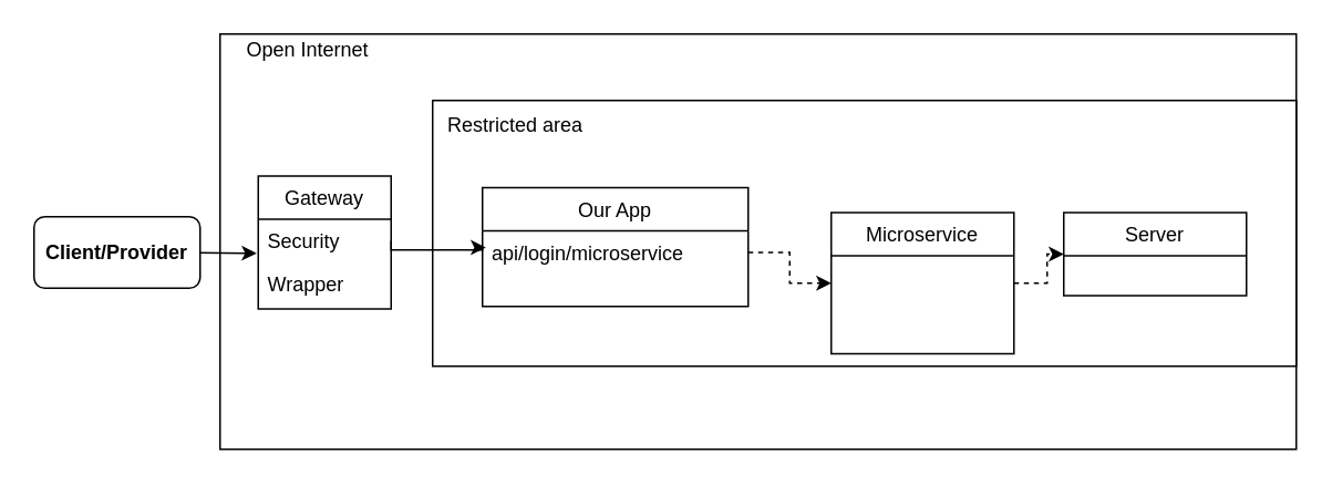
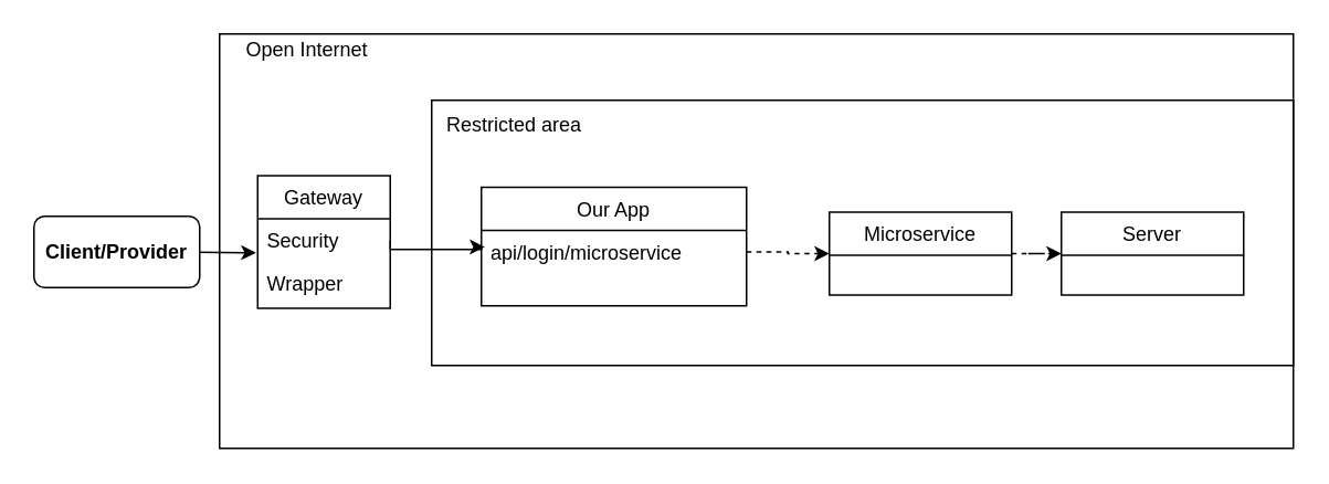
  <mxCell id="0" />
  <mxCell id="1" parent="0" />
  <mxCell id="2" value="" style="rounded=0;whiteSpace=wrap;html=1;" vertex="1" parent="1"><mxGeometry x="132" y="20" width="648" height="250" as="geometry" /></mxCell>
  <mxCell id="3" value="" style="rounded=0;whiteSpace=wrap;html=1;" vertex="1" parent="1"><mxGeometry x="260" y="60" width="520" height="160" as="geometry" /></mxCell>
  <mxCell id="4" style="edgeStyle=orthogonalEdgeStyle;rounded=0;orthogonalLoop=1;jettySize=auto;html=1;entryX=-0.012;entryY=0.788;entryDx=0;entryDy=0;entryPerimeter=0;" edge="1" parent="1" target="7"><mxGeometry relative="1" as="geometry"><mxPoint x="103" y="151.5" as="sourcePoint" /></mxGeometry></mxCell>
  <mxCell id="5" value="&lt;b&gt;Client/Provider&lt;/b&gt;" style="rounded=1;whiteSpace=wrap;html=1;" vertex="1" parent="1"><mxGeometry x="20" y="130" width="100" height="43" as="geometry" /></mxCell>
  <mxCell id="6" value="Gateway" style="swimlane;fontStyle=0;align=center;verticalAlign=top;childLayout=stackLayout;horizontal=1;startSize=26;horizontalStack=0;resizeParent=1;resizeLast=0;collapsible=1;marginBottom=0;rounded=0;shadow=0;strokeWidth=1;" vertex="1" parent="1"><mxGeometry x="155" y="105.5" width="80" height="80" as="geometry"><mxRectangle x="550" y="140" width="160" height="26" as="alternateBounds" /></mxGeometry></mxCell>
  <mxCell id="7" value="Security" style="text;align=left;verticalAlign=top;spacingLeft=4;spacingRight=4;overflow=hidden;rotatable=0;points=[[0,0.5],[1,0.5]];portConstraint=eastwest;" vertex="1" parent="6"><mxGeometry y="26" width="80" height="26" as="geometry" /></mxCell>
  <mxCell id="8" value="Wrapper" style="text;align=left;verticalAlign=top;spacingLeft=4;spacingRight=4;overflow=hidden;rotatable=0;points=[[0,0.5],[1,0.5]];portConstraint=eastwest;rounded=0;shadow=0;html=0;" vertex="1" parent="6"><mxGeometry y="52" width="80" height="26" as="geometry" /></mxCell>
  <mxCell id="9" value="Our App" style="swimlane;fontStyle=0;align=center;verticalAlign=top;childLayout=stackLayout;horizontal=1;startSize=26;horizontalStack=0;resizeParent=1;resizeLast=0;collapsible=1;marginBottom=0;rounded=0;shadow=0;strokeWidth=1;" vertex="1" parent="1"><mxGeometry x="290" y="112.5" width="160" height="71.5" as="geometry"><mxRectangle x="550" y="140" width="160" height="26" as="alternateBounds" /></mxGeometry></mxCell>
  <mxCell id="10" value="api/login/microservice" style="text;align=left;verticalAlign=top;spacingLeft=4;spacingRight=4;overflow=hidden;rotatable=0;points=[[0,0.5],[1,0.5]];portConstraint=eastwest;" vertex="1" parent="9"><mxGeometry y="26" width="160" height="26" as="geometry" /></mxCell>
  <mxCell id="11" style="edgeStyle=orthogonalEdgeStyle;rounded=0;orthogonalLoop=1;jettySize=auto;html=1;dashed=1;" edge="1" parent="1" source="12" target="13"><mxGeometry relative="1" as="geometry" /></mxCell>
- <mxCell id="12" value="Microservice" style="swimlane;fontStyle=0;align=center;verticalAlign=top;childLayout=stackLayout;horizontal=1;startSize=26;horizontalStack=0;resizeParent=1;resizeLast=0;collapsible=1;marginBottom=0;rounded=0;shadow=0;strokeWidth=1;" vertex="1" parent="1"><mxGeometry x="500" y="127.5" width="110" height="85" as="geometry"><mxRectangle x="550" y="140" width="160" height="26" as="alternateBounds" /></mxGeometry></mxCell>
+ <mxCell id="12" value="Microservice" style="swimlane;fontStyle=0;align=center;verticalAlign=top;childLayout=stackLayout;horizontal=1;startSize=26;horizontalStack=0;resizeParent=1;resizeLast=0;collapsible=1;marginBottom=0;rounded=0;shadow=0;strokeWidth=1;" vertex="1" parent="1"><mxGeometry x="500" y="127.5" width="110" height="50" as="geometry"><mxRectangle x="550" y="140" width="160" height="26" as="alternateBounds" /></mxGeometry></mxCell>
  <mxCell id="13" value="Server" style="swimlane;fontStyle=0;align=center;verticalAlign=top;childLayout=stackLayout;horizontal=1;startSize=26;horizontalStack=0;resizeParent=1;resizeLast=0;collapsible=1;marginBottom=0;rounded=0;shadow=0;strokeWidth=1;" vertex="1" parent="1"><mxGeometry x="640" y="127.5" width="110" height="50" as="geometry"><mxRectangle x="550" y="140" width="160" height="26" as="alternateBounds" /></mxGeometry></mxCell>
  <mxCell id="14" style="edgeStyle=orthogonalEdgeStyle;rounded=0;orthogonalLoop=1;jettySize=auto;html=1;exitX=1;exitY=0.5;exitDx=0;exitDy=0;" edge="1" parent="1" source="7"><mxGeometry relative="1" as="geometry"><mxPoint x="254" y="148.5" as="sourcePoint" /><mxPoint x="292" y="148.5" as="targetPoint" /><Array as="points"><mxPoint x="235" y="150" /><mxPoint x="290" y="150" /><mxPoint x="290" y="149" /></Array></mxGeometry></mxCell>
  <mxCell id="15" style="edgeStyle=orthogonalEdgeStyle;rounded=0;orthogonalLoop=1;jettySize=auto;html=1;dashed=1;" edge="1" parent="1" source="10" target="12"><mxGeometry relative="1" as="geometry" /></mxCell>
  <mxCell id="16" value="Restricted area " style="text;html=1;strokeColor=none;fillColor=none;align=center;verticalAlign=middle;whiteSpace=wrap;rounded=0;" vertex="1" parent="1"><mxGeometry x="260" y="60" width="100" height="30" as="geometry" /></mxCell>
  <mxCell id="17" value="Open Internet" style="text;html=1;strokeColor=none;fillColor=none;align=center;verticalAlign=middle;whiteSpace=wrap;rounded=0;" vertex="1" parent="1"><mxGeometry x="135" y="20" width="100" height="20" as="geometry" /></mxCell>
